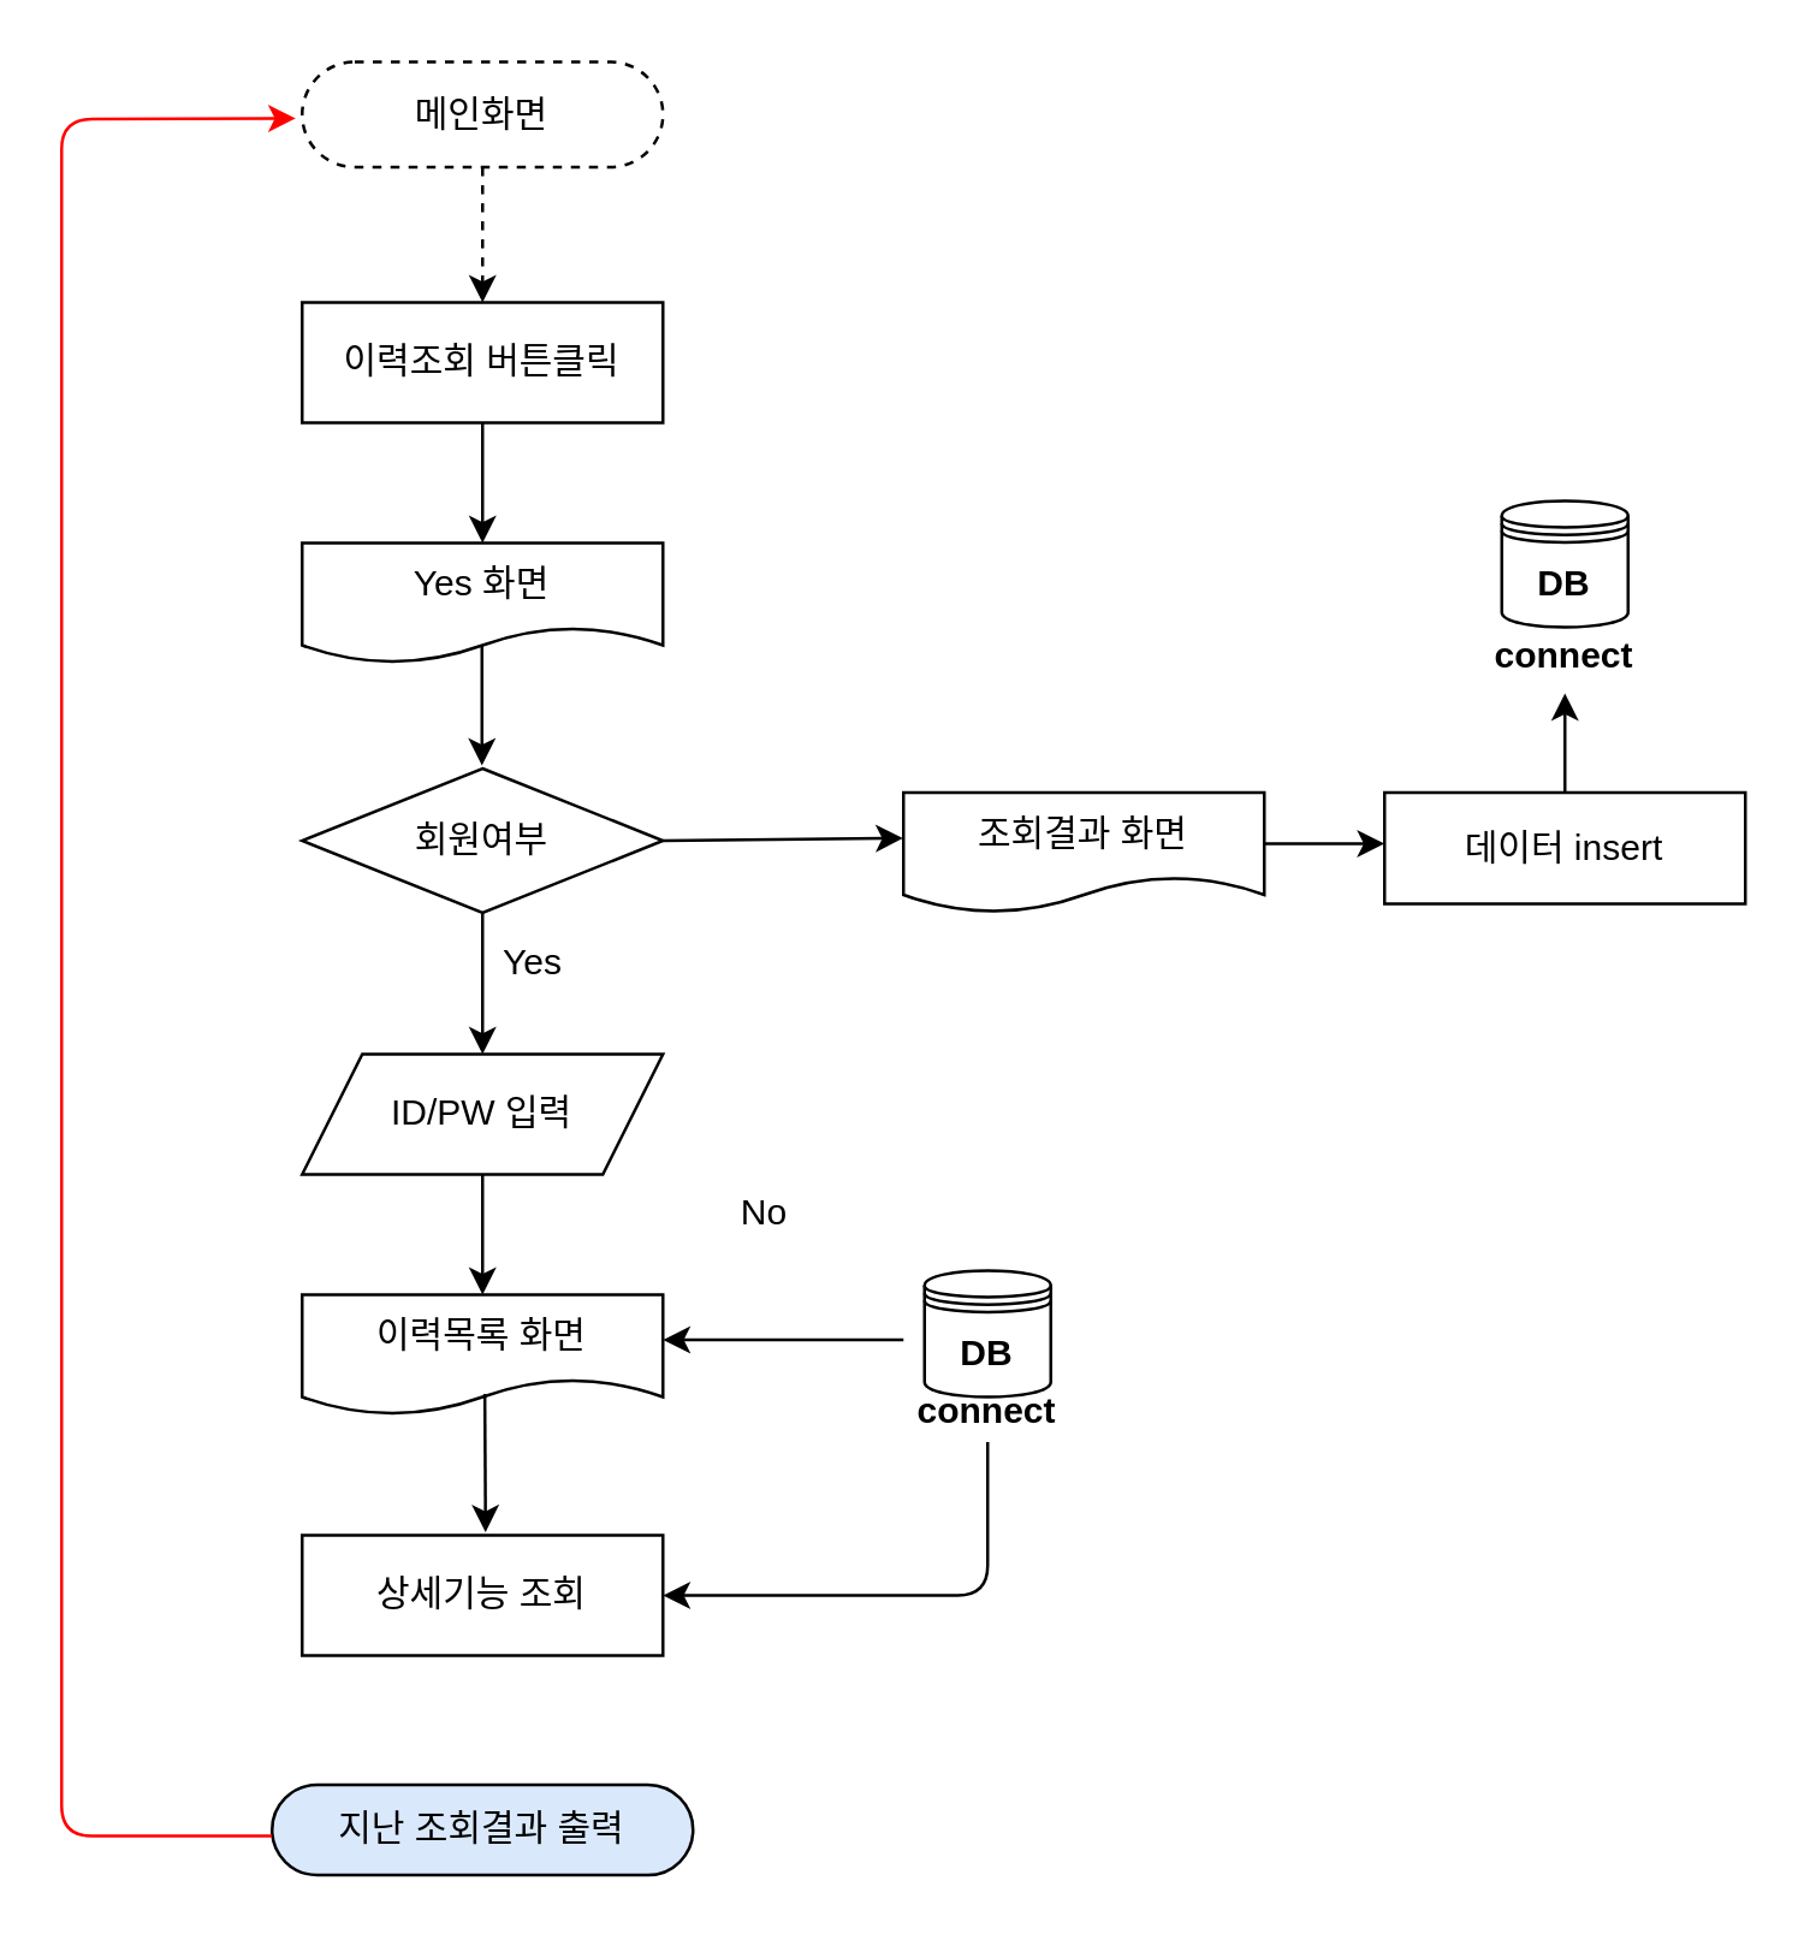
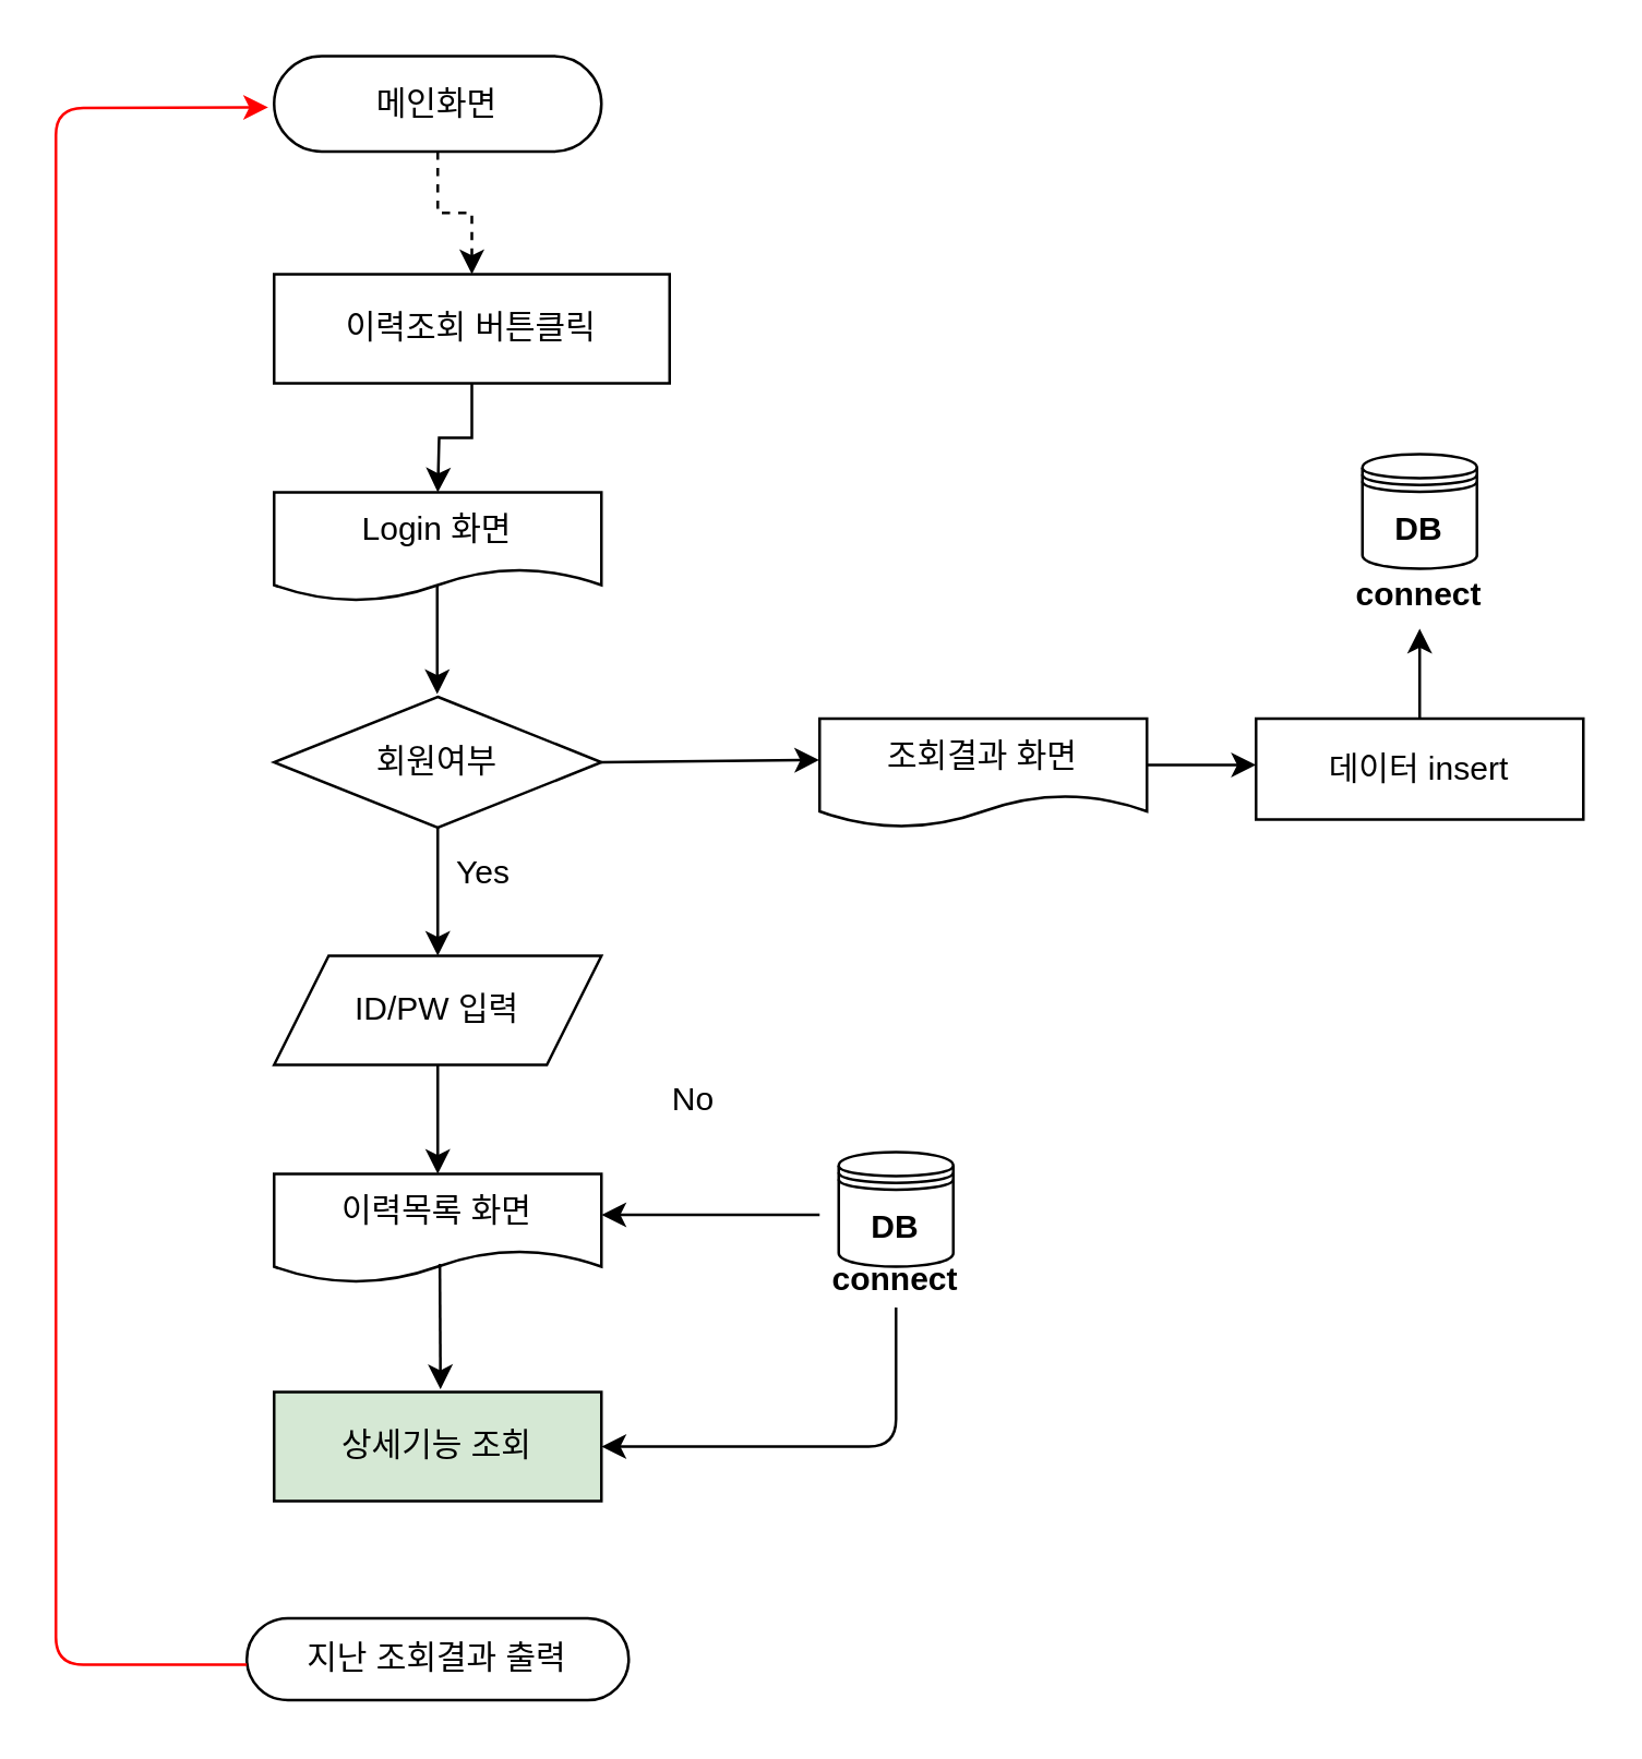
  <mxCell id="0" />
  <mxCell id="1" parent="0" />
  <mxCell id="2" style="edgeStyle=orthogonalEdgeStyle;rounded=0;orthogonalLoop=1;jettySize=auto;html=1;exitX=0.5;exitY=1;exitDx=0;exitDy=0;entryX=0.5;entryY=0;entryDx=0;entryDy=0;dashed=1;" edge="1" parent="1" source="3" target="5"><mxGeometry relative="1" as="geometry"><mxPoint x="150" y="100" as="targetPoint" /></mxGeometry></mxCell>
- <mxCell id="3" value="메인화면" style="whiteSpace=wrap;html=1;rounded=1;arcSize=50;align=center;verticalAlign=middle;strokeWidth=1;autosize=1;spacing=4;treeFolding=1;treeMoving=1;newEdgeStyle={&quot;edgeStyle&quot;:&quot;entityRelationEdgeStyle&quot;,&quot;startArrow&quot;:&quot;none&quot;,&quot;endArrow&quot;:&quot;none&quot;,&quot;segment&quot;:10,&quot;curved&quot;:1};dashed=1;" vertex="1" parent="1"><mxGeometry x="100" y="20" width="120" height="35" as="geometry" /></mxCell>
+ <mxCell id="3" value="메인화면" style="whiteSpace=wrap;html=1;rounded=1;arcSize=50;align=center;verticalAlign=middle;strokeWidth=1;autosize=1;spacing=4;treeFolding=1;treeMoving=1;newEdgeStyle={&quot;edgeStyle&quot;:&quot;entityRelationEdgeStyle&quot;,&quot;startArrow&quot;:&quot;none&quot;,&quot;endArrow&quot;:&quot;none&quot;,&quot;segment&quot;:10,&quot;curved&quot;:1};" vertex="1" parent="1"><mxGeometry x="100" y="20" width="120" height="35" as="geometry" /></mxCell>
  <mxCell id="4" style="edgeStyle=orthogonalEdgeStyle;rounded=0;orthogonalLoop=1;jettySize=auto;html=1;" edge="1" parent="1" source="5"><mxGeometry relative="1" as="geometry"><mxPoint x="160" y="180" as="targetPoint" /></mxGeometry></mxCell>
- <mxCell id="5" value="이력조회 버튼클릭" style="rounded=0;whiteSpace=wrap;html=1;" vertex="1" parent="1"><mxGeometry x="100" y="100" width="120" height="40" as="geometry" /></mxCell>
- <mxCell id="6" value="Yes 화면" style="shape=document;whiteSpace=wrap;html=1;boundedLbl=1;" vertex="1" parent="1"><mxGeometry x="100" y="180" width="120" height="40" as="geometry" /></mxCell>
+ <mxCell id="5" value="이력조회 버튼클릭" style="rounded=0;whiteSpace=wrap;html=1;" vertex="1" parent="1"><mxGeometry x="100" y="100" width="145" height="40" as="geometry" /></mxCell>
+ <mxCell id="6" value="Login 화면" style="shape=document;whiteSpace=wrap;html=1;boundedLbl=1;" vertex="1" parent="1"><mxGeometry x="100" y="180" width="120" height="40" as="geometry" /></mxCell>
  <mxCell id="7" value="" style="endArrow=classic;html=1;" edge="1" parent="1"><mxGeometry width="50" height="50" relative="1" as="geometry"><mxPoint x="159.8" y="214" as="sourcePoint" /><mxPoint x="159.8" y="254" as="targetPoint" /></mxGeometry></mxCell>
  <mxCell id="8" value="회원여부" style="rhombus;whiteSpace=wrap;html=1;" vertex="1" parent="1"><mxGeometry x="100" y="255" width="120" height="48" as="geometry" /></mxCell>
  <mxCell id="9" value="" style="endArrow=classic;html=1;entryX=-0.001;entryY=0.379;entryDx=0;entryDy=0;entryPerimeter=0;" edge="1" parent="1" target="10"><mxGeometry width="50" height="50" relative="1" as="geometry"><mxPoint x="220" y="279" as="sourcePoint" /><mxPoint x="260" y="279" as="targetPoint" /></mxGeometry></mxCell>
  <mxCell id="10" value="조회결과 화면" style="shape=document;whiteSpace=wrap;html=1;boundedLbl=1;" vertex="1" parent="1"><mxGeometry x="300" y="263" width="120" height="40" as="geometry" /></mxCell>
  <mxCell id="11" value="" style="endArrow=classic;html=1;" edge="1" parent="1"><mxGeometry width="50" height="50" relative="1" as="geometry"><mxPoint x="420" y="280" as="sourcePoint" /><mxPoint x="460" y="280" as="targetPoint" /></mxGeometry></mxCell>
  <mxCell id="12" value="데이터 insert" style="rounded=0;whiteSpace=wrap;html=1;" vertex="1" parent="1"><mxGeometry x="460" y="263" width="120" height="37" as="geometry" /></mxCell>
  <mxCell id="13" value="No" style="text;html=1;strokeColor=none;fillColor=none;align=center;verticalAlign=middle;whiteSpace=wrap;rounded=0;" vertex="1" parent="1"><mxGeometry x="234" y="393" width="40" height="20" as="geometry" /></mxCell>
  <mxCell id="14" value="" style="endArrow=classic;html=1;" edge="1" parent="1"><mxGeometry width="50" height="50" relative="1" as="geometry"><mxPoint x="520" y="263" as="sourcePoint" /><mxPoint x="520" y="230" as="targetPoint" /></mxGeometry></mxCell>
  <mxCell id="15" value="" style="group" vertex="1" connectable="0" parent="1"><mxGeometry x="499" y="166" width="42" height="62" as="geometry" /></mxCell>
  <mxCell id="16" value="&lt;b&gt;DB&lt;/b&gt;" style="shape=datastore;whiteSpace=wrap;html=1;" vertex="1" parent="15"><mxGeometry width="42" height="42" as="geometry" /></mxCell>
  <mxCell id="17" value="&lt;b&gt;connect&lt;/b&gt;" style="text;html=1;strokeColor=none;fillColor=none;align=center;verticalAlign=middle;whiteSpace=wrap;rounded=0;" vertex="1" parent="15"><mxGeometry x="1" y="42" width="40" height="20" as="geometry" /></mxCell>
  <mxCell id="18" value="" style="endArrow=classic;html=1;" edge="1" parent="1"><mxGeometry width="50" height="50" relative="1" as="geometry"><mxPoint x="160" y="303" as="sourcePoint" /><mxPoint x="160" y="350" as="targetPoint" /></mxGeometry></mxCell>
  <mxCell id="19" value="Yes" style="text;html=1;strokeColor=none;fillColor=none;align=center;verticalAlign=middle;whiteSpace=wrap;rounded=0;" vertex="1" parent="1"><mxGeometry x="157" y="310" width="40" height="20" as="geometry" /></mxCell>
  <mxCell id="20" style="edgeStyle=orthogonalEdgeStyle;rounded=0;orthogonalLoop=1;jettySize=auto;html=1;exitX=0.5;exitY=1;exitDx=0;exitDy=0;" edge="1" parent="1" source="21"><mxGeometry relative="1" as="geometry"><mxPoint x="160" y="430" as="targetPoint" /></mxGeometry></mxCell>
  <mxCell id="21" value="ID/PW 입력" style="shape=parallelogram;perimeter=parallelogramPerimeter;whiteSpace=wrap;html=1;fixedSize=1;" vertex="1" parent="1"><mxGeometry x="100" y="350" width="120" height="40" as="geometry" /></mxCell>
  <mxCell id="22" value="이력목록 화면" style="shape=document;whiteSpace=wrap;html=1;boundedLbl=1;" vertex="1" parent="1"><mxGeometry x="100" y="430" width="120" height="40" as="geometry" /></mxCell>
  <mxCell id="23" value="" style="endArrow=classic;html=1;" edge="1" parent="1"><mxGeometry width="50" height="50" relative="1" as="geometry"><mxPoint x="160.76" y="463" as="sourcePoint" /><mxPoint x="161" y="509" as="targetPoint" /></mxGeometry></mxCell>
- <mxCell id="24" value="상세기능 조회" style="rounded=0;whiteSpace=wrap;html=1;" vertex="1" parent="1"><mxGeometry x="100" y="510" width="120" height="40" as="geometry" /></mxCell>
+ <mxCell id="24" value="상세기능 조회" style="rounded=0;whiteSpace=wrap;html=1;fillColor=#d5e8d4;" vertex="1" parent="1"><mxGeometry x="100" y="510" width="120" height="40" as="geometry" /></mxCell>
  <mxCell id="25" value="" style="group" vertex="1" connectable="0" parent="1"><mxGeometry x="307" y="417" width="42" height="62" as="geometry" /></mxCell>
  <mxCell id="26" value="&lt;b&gt;DB&lt;/b&gt;" style="shape=datastore;whiteSpace=wrap;html=1;" vertex="1" parent="25"><mxGeometry y="5" width="42" height="42" as="geometry" /></mxCell>
  <mxCell id="27" value="&lt;b&gt;connect&lt;/b&gt;" style="text;html=1;strokeColor=none;fillColor=none;align=center;verticalAlign=middle;whiteSpace=wrap;rounded=0;" vertex="1" parent="25"><mxGeometry x="1" y="42" width="40" height="20" as="geometry" /></mxCell>
  <mxCell id="28" value="" style="endArrow=classic;html=1;entryX=1;entryY=0.25;entryDx=0;entryDy=0;" edge="1" parent="1"><mxGeometry width="50" height="50" relative="1" as="geometry"><mxPoint x="300" y="445" as="sourcePoint" /><mxPoint x="220" y="445" as="targetPoint" /></mxGeometry></mxCell>
  <mxCell id="29" value="" style="endArrow=classic;html=1;edgeStyle=orthogonalEdgeStyle;entryX=1;entryY=0.5;entryDx=0;entryDy=0;exitX=0.5;exitY=1;exitDx=0;exitDy=0;" edge="1" parent="1" source="27" target="24"><mxGeometry width="50" height="50" relative="1" as="geometry"><mxPoint x="328" y="490" as="sourcePoint" /><mxPoint x="330" y="510" as="targetPoint" /><Array as="points"><mxPoint x="328" y="530" /></Array></mxGeometry></mxCell>
- <mxCell id="30" value="지난 조회결과 출력" style="whiteSpace=wrap;html=1;rounded=1;arcSize=50;align=center;verticalAlign=middle;strokeWidth=1;autosize=1;spacing=4;treeFolding=1;treeMoving=1;newEdgeStyle={&quot;edgeStyle&quot;:&quot;entityRelationEdgeStyle&quot;,&quot;startArrow&quot;:&quot;none&quot;,&quot;endArrow&quot;:&quot;none&quot;,&quot;segment&quot;:10,&quot;curved&quot;:1};fillColor=#dae8fc;" vertex="1" parent="1"><mxGeometry x="90" y="593" width="140" height="30" as="geometry" /></mxCell>
+ <mxCell id="30" value="지난 조회결과 출력" style="whiteSpace=wrap;html=1;rounded=1;arcSize=50;align=center;verticalAlign=middle;strokeWidth=1;autosize=1;spacing=4;treeFolding=1;treeMoving=1;newEdgeStyle={&quot;edgeStyle&quot;:&quot;entityRelationEdgeStyle&quot;,&quot;startArrow&quot;:&quot;none&quot;,&quot;endArrow&quot;:&quot;none&quot;,&quot;segment&quot;:10,&quot;curved&quot;:1};" vertex="1" parent="1"><mxGeometry x="90" y="593" width="140" height="30" as="geometry" /></mxCell>
  <mxCell id="31" value="" style="endArrow=classic;html=1;fillColor=#FF3333;strokeColor=#FF0000;entryX=-0.018;entryY=0.536;entryDx=0;entryDy=0;entryPerimeter=0;" edge="1" parent="1" target="3"><mxGeometry width="50" height="50" relative="1" as="geometry"><mxPoint x="90" y="610" as="sourcePoint" /><mxPoint x="20" y="40" as="targetPoint" /><Array as="points"><mxPoint x="20" y="610" /><mxPoint x="20" y="39" /></Array></mxGeometry></mxCell>
